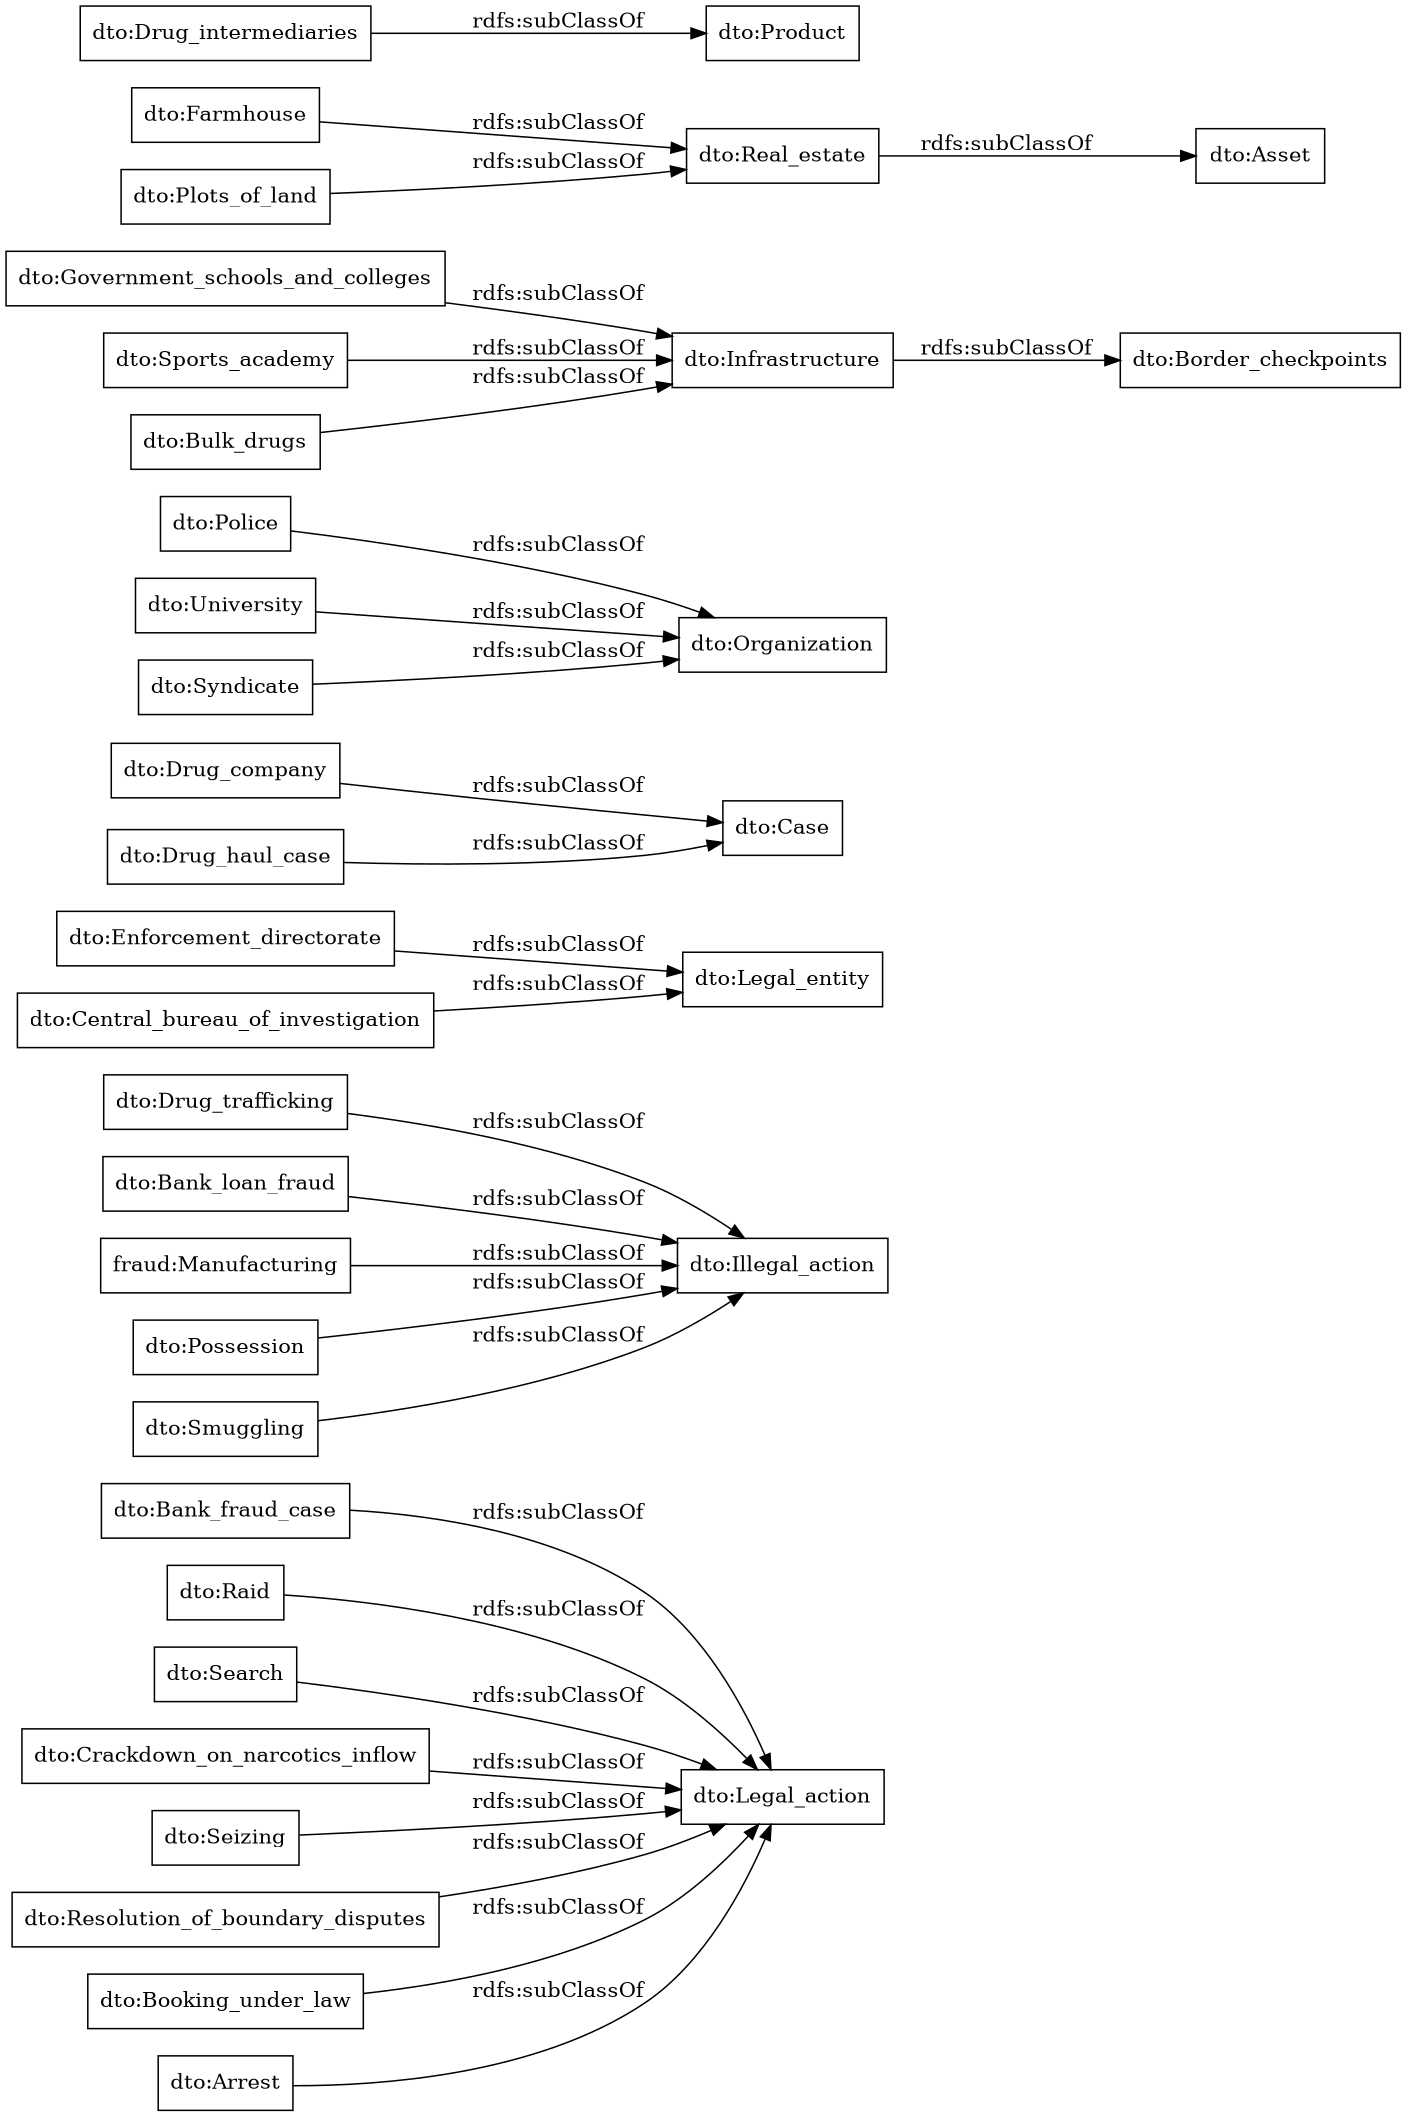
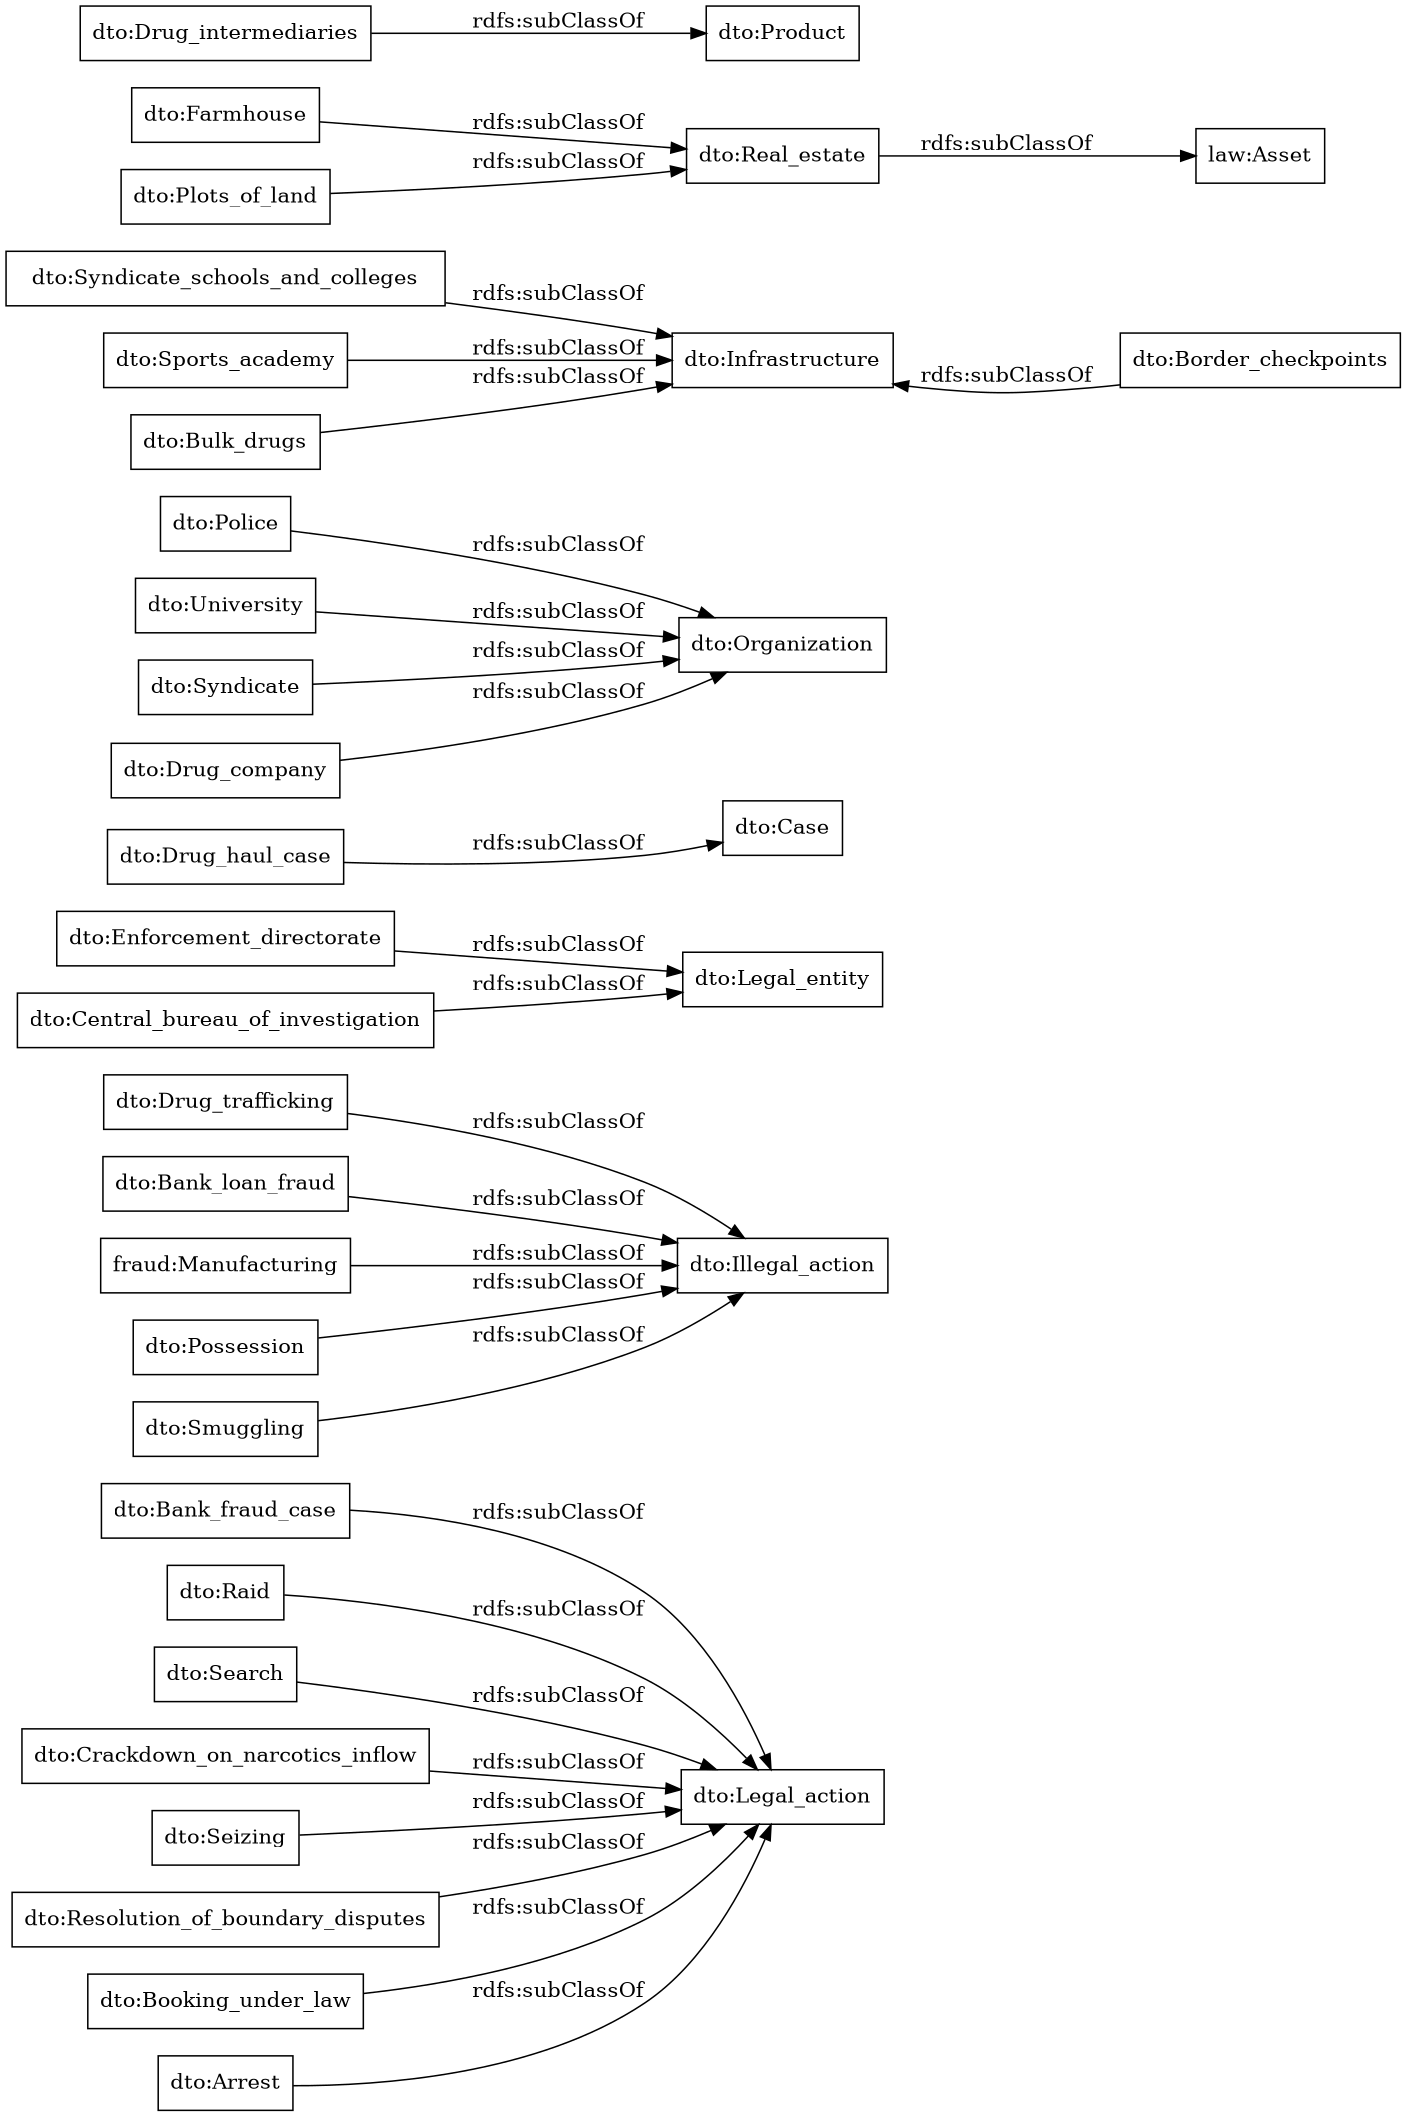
  digraph {
    rankdir=LR
    node [color=black shape=rectangle]
    "dto:Bank_fraud_case"
    "dto:Legal_action"
    "dto:Raid"
    "dto:Drug_trafficking"
    "dto:Illegal_action"
    "dto:Enforcement_directorate"
    "dto:Legal_entity"
    "dto:Search"
    "dto:Crackdown_on_narcotics_inflow"
    "dto:Seizing"
    "dto:Resolution_of_boundary_disputes"
    "dto:Booking_under_law"
    "dto:Drug_company"
    "dto:Organization"
    "dto:Arrest"
    "dto:Bank_loan_fraud"
    n17 [label="fraud:Manufacturing"]
    "dto:Syndicate"
    "dto:Drug_haul_case"
    "dto:Case"
    "dto:Possession"
    "dto:Smuggling"
    "dto:Police"
-   "dto:Government_schools_and_colleges"
+   "dto:Government_schools_and_colleges" [label="dto:Syndicate_schools_and_colleges"]
    "dto:Infrastructure"
    "dto:Real_estate"
-   "dto:Asset"
+   "dto:Asset" [label="law:Asset"]
    "dto:Central_bureau_of_investigation"
    "dto:Sports_academy"
    "dto:Drug_intermediaries"
    "dto:Product"
    "dto:Farmhouse"
    "dto:Plots_of_land"
    "dto:University"
    "dto:Bulk_drugs"
    "dto:Border_checkpoints"
    "dto:Bank_fraud_case" -> "dto:Legal_action" [label="rdfs:subClassOf"]
    "dto:Raid" -> "dto:Legal_action" [label="rdfs:subClassOf"]
    "dto:Drug_trafficking" -> "dto:Illegal_action" [label="rdfs:subClassOf"]
    "dto:Enforcement_directorate" -> "dto:Legal_entity" [label="rdfs:subClassOf"]
    "dto:Search" -> "dto:Legal_action" [label="rdfs:subClassOf"]
    "dto:Crackdown_on_narcotics_inflow" -> "dto:Legal_action" [label="rdfs:subClassOf"]
    "dto:Seizing" -> "dto:Legal_action" [label="rdfs:subClassOf"]
    "dto:Resolution_of_boundary_disputes" -> "dto:Legal_action" [label="rdfs:subClassOf"]
    "dto:Booking_under_law" -> "dto:Legal_action" [label="rdfs:subClassOf"]
-   "dto:Drug_company" -> "dto:Case" [label="rdfs:subClassOf"]
+   "dto:Drug_company" -> "dto:Organization" [label="rdfs:subClassOf"]
    "dto:Arrest" -> "dto:Legal_action" [label="rdfs:subClassOf"]
    "dto:Bank_loan_fraud" -> "dto:Illegal_action" [label="rdfs:subClassOf"]
    n17 -> "dto:Illegal_action" [label="rdfs:subClassOf"]
    "dto:Syndicate" -> "dto:Organization" [label="rdfs:subClassOf"]
    "dto:Drug_haul_case" -> "dto:Case" [label="rdfs:subClassOf"]
    "dto:Possession" -> "dto:Illegal_action" [label="rdfs:subClassOf"]
    "dto:Smuggling" -> "dto:Illegal_action" [label="rdfs:subClassOf"]
    "dto:Police" -> "dto:Organization" [label="rdfs:subClassOf"]
    "dto:Government_schools_and_colleges" -> "dto:Infrastructure" [label="rdfs:subClassOf"]
    "dto:Real_estate" -> "dto:Asset" [label="rdfs:subClassOf"]
    "dto:Central_bureau_of_investigation" -> "dto:Legal_entity" [label="rdfs:subClassOf"]
    "dto:Sports_academy" -> "dto:Infrastructure" [label="rdfs:subClassOf"]
    "dto:Drug_intermediaries" -> "dto:Product" [label="rdfs:subClassOf"]
    "dto:Farmhouse" -> "dto:Real_estate" [label="rdfs:subClassOf"]
    "dto:Plots_of_land" -> "dto:Real_estate" [label="rdfs:subClassOf"]
    "dto:University" -> "dto:Organization" [label="rdfs:subClassOf"]
    "dto:Bulk_drugs" -> "dto:Infrastructure" [label="rdfs:subClassOf"]
-   "dto:Infrastructure" -> "dto:Border_checkpoints" [label="rdfs:subClassOf"]
+   "dto:Border_checkpoints" -> "dto:Infrastructure" [label="rdfs:subClassOf"]
  }
